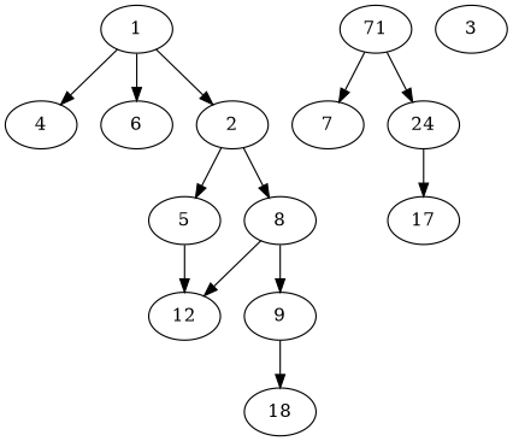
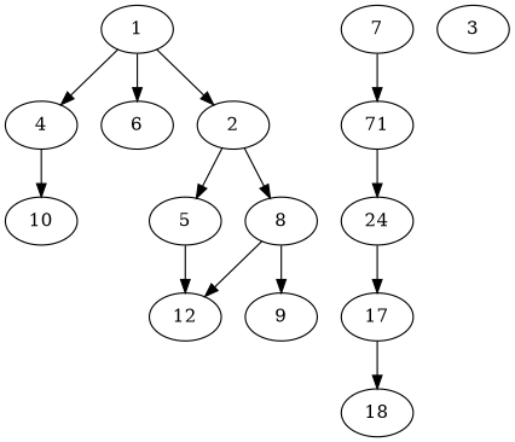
  digraph {
    1 [alpha=32.37]
    4 [alpha=45.81]
    6 [alpha=34.72]
    2 [alpha=20.44]
+   10 [alpha=36.98]
    7 [alpha=39.08]
    n7 [alpha=34.71 label=71]
    n8 [alpha=26.24 label=24]
    5 [alpha=48.81]
    8 [alpha=23.43]
    12 [alpha=40.89]
    9 [alpha=35.69]
    n13 [alpha=33.03 label=18]
    3 [alpha=43.85]
    n15 [alpha=39.93 label=17]
    1 -> 4
    1 -> 6
    1 -> 2
+   4 -> 10
    2 -> 5
    2 -> 8
-   n7 -> 7
+   7 -> n7
    n7 -> n8
    n8 -> n15
    5 -> 12
    8 -> 12
    8 -> 9
-   9 -> n13
+   n15 -> n13
  }
